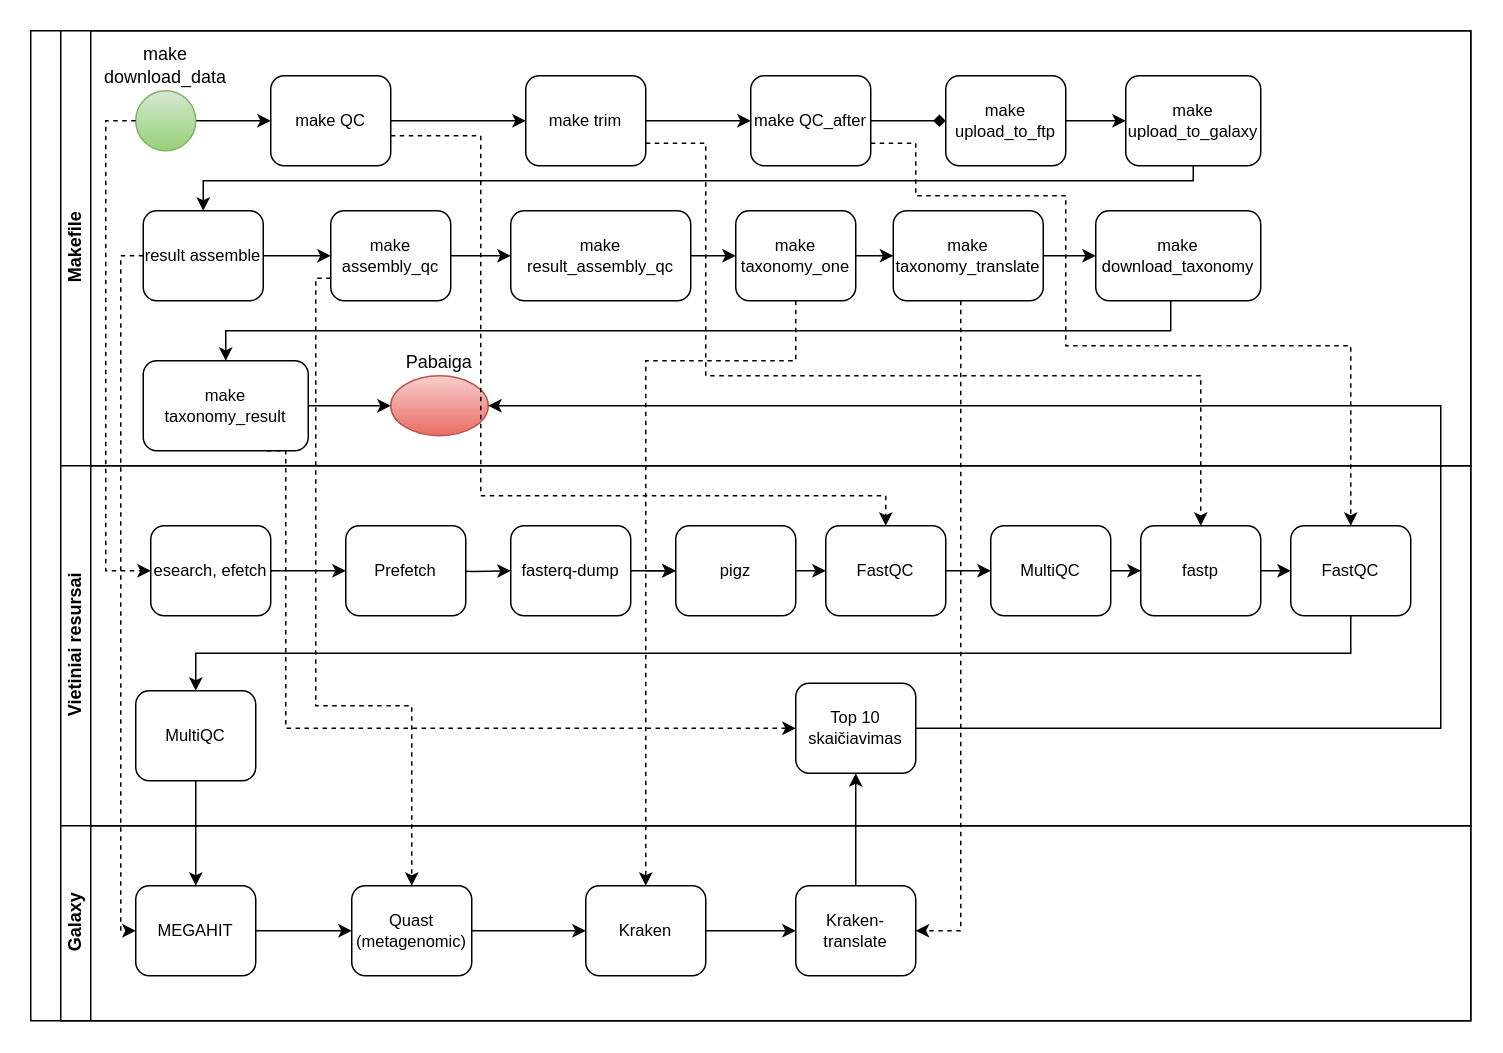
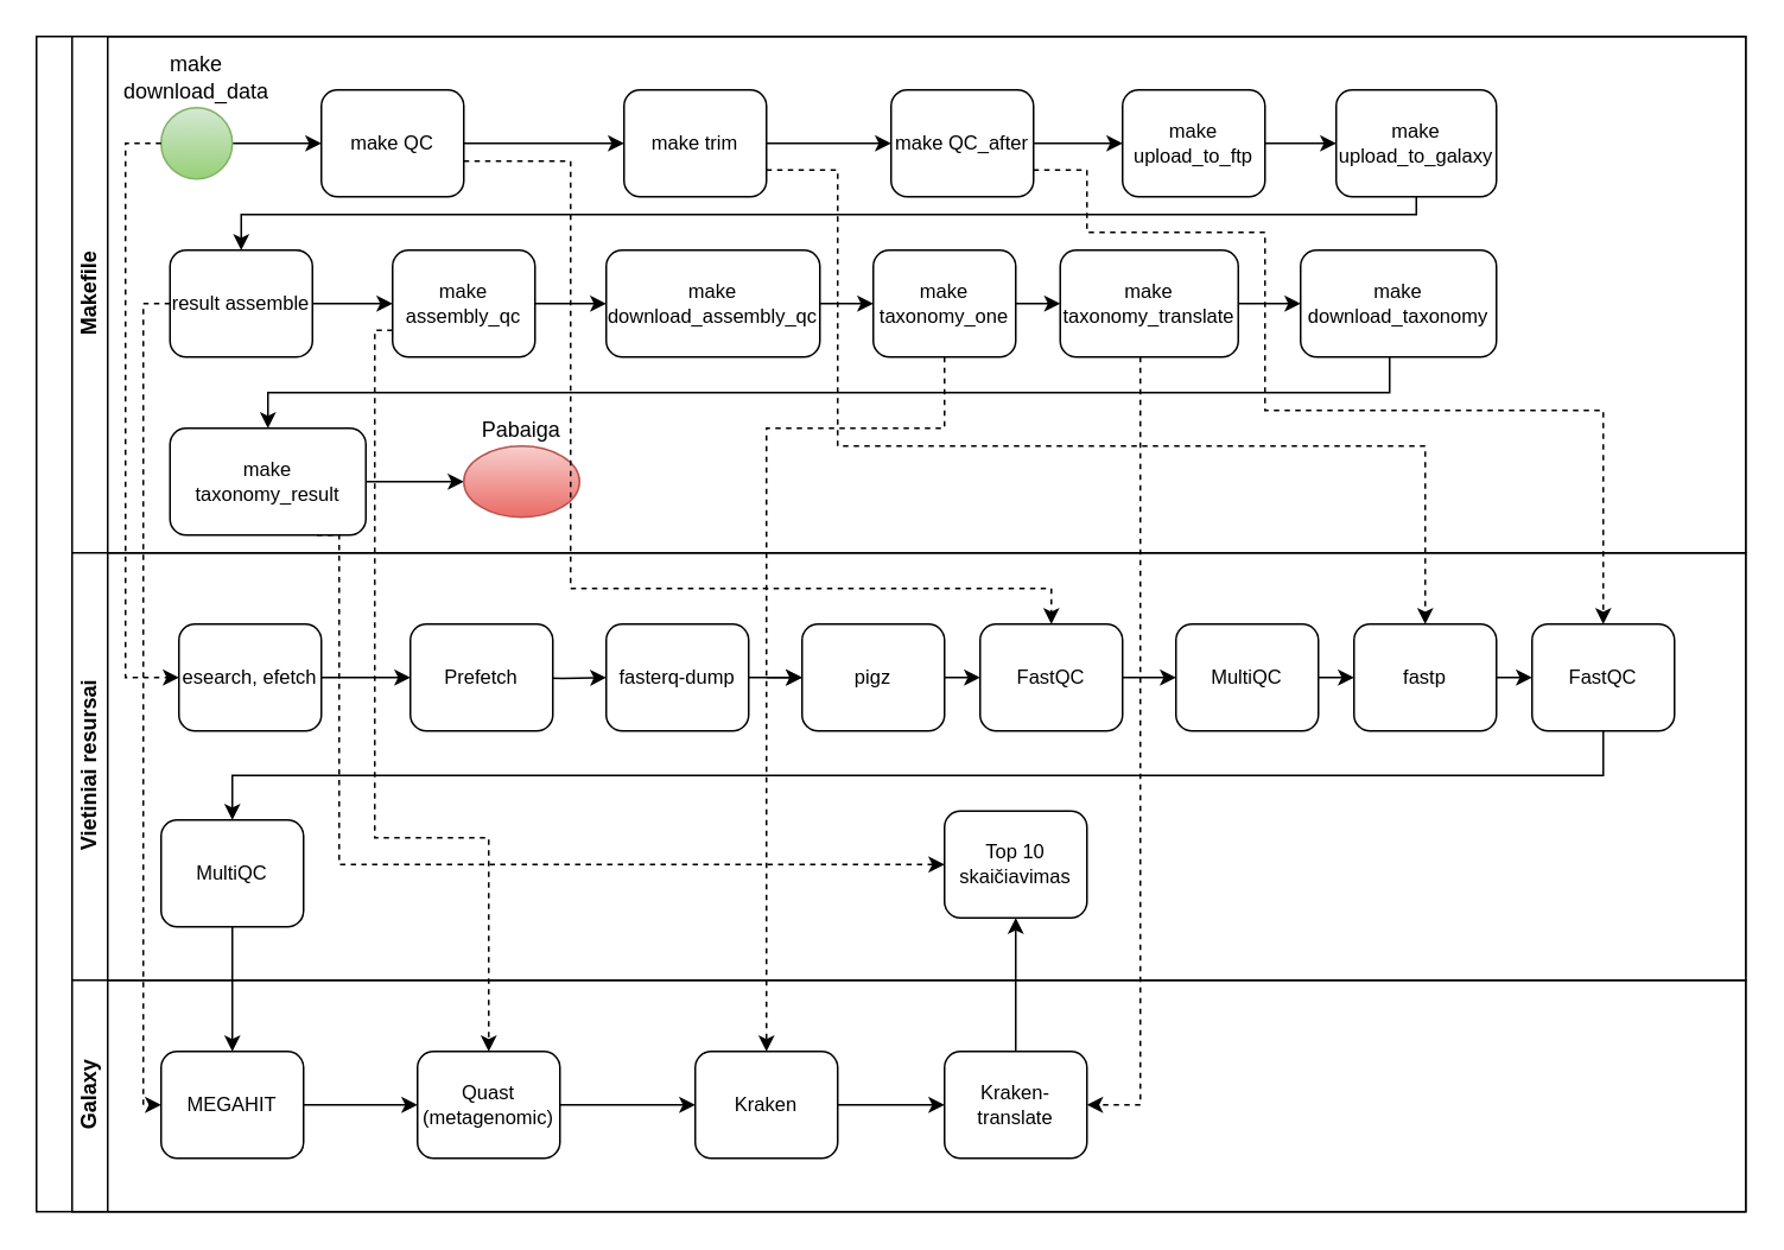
  <mxCell id="0" />
  <mxCell id="1" parent="0" />
  <mxCell id="2" value="" style="swimlane;html=1;childLayout=stackLayout;resizeParent=1;resizeParentMax=0;horizontal=0;startSize=20;horizontalStack=0;" parent="1" vertex="1"><mxGeometry x="20" y="20" width="960" height="660" as="geometry" /></mxCell>
  <mxCell id="3" value="Makefile" style="swimlane;html=1;startSize=20;horizontal=0;" parent="2" vertex="1"><mxGeometry x="20" width="940" height="290" as="geometry" /></mxCell>
  <mxCell id="4" value="" style="edgeStyle=orthogonalEdgeStyle;rounded=0;orthogonalLoop=1;jettySize=auto;html=1;fontSize=11;entryX=0;entryY=0.5;entryDx=0;entryDy=0;" parent="3" source="5" target="7" edge="1"><mxGeometry relative="1" as="geometry"><mxPoint x="120.0" y="60.043" as="targetPoint" /></mxGeometry></mxCell>
  <mxCell id="5" value="make download_data" style="ellipse;whiteSpace=wrap;html=1;fillColor=#d5e8d4;gradientColor=#97d077;strokeColor=#82b366;labelPosition=center;verticalLabelPosition=top;align=center;verticalAlign=bottom;" parent="3" vertex="1"><mxGeometry x="50" y="40" width="40" height="40" as="geometry" /></mxCell>
  <mxCell id="6" style="edgeStyle=orthogonalEdgeStyle;rounded=0;orthogonalLoop=1;jettySize=auto;html=1;fontSize=11;" parent="3" source="7" target="9" edge="1"><mxGeometry relative="1" as="geometry" /></mxCell>
  <mxCell id="7" value="make QC" style="rounded=1;whiteSpace=wrap;html=1;fontFamily=Helvetica;fontSize=11;fontColor=#000000;align=center;" parent="3" vertex="1"><mxGeometry x="140" y="30" width="80" height="60" as="geometry" /></mxCell>
  <mxCell id="8" style="edgeStyle=orthogonalEdgeStyle;rounded=0;orthogonalLoop=1;jettySize=auto;html=1;exitX=1;exitY=0.5;exitDx=0;exitDy=0;entryX=0;entryY=0.5;entryDx=0;entryDy=0;" parent="3" source="9" target="11" edge="1"><mxGeometry relative="1" as="geometry" /></mxCell>
  <mxCell id="9" value="make trim" style="rounded=1;whiteSpace=wrap;html=1;fontFamily=Helvetica;fontSize=11;fontColor=#000000;align=center;glass=0;shadow=0;" parent="3" vertex="1"><mxGeometry x="310" y="30" width="80" height="60" as="geometry" /></mxCell>
- <mxCell id="10" style="edgeStyle=orthogonalEdgeStyle;rounded=0;orthogonalLoop=1;jettySize=auto;html=1;entryX=0;entryY=0.5;entryDx=0;entryDy=0;endArrow=diamond;" parent="3" source="11" target="13" edge="1"><mxGeometry relative="1" as="geometry" /></mxCell>
+ <mxCell id="10" style="edgeStyle=orthogonalEdgeStyle;rounded=0;orthogonalLoop=1;jettySize=auto;html=1;entryX=0;entryY=0.5;entryDx=0;entryDy=0;" parent="3" source="11" target="13" edge="1"><mxGeometry relative="1" as="geometry" /></mxCell>
  <mxCell id="11" value="make QC_after" style="rounded=1;whiteSpace=wrap;html=1;fontFamily=Helvetica;fontSize=11;fontColor=#000000;align=center;glass=0;shadow=0;" parent="3" vertex="1"><mxGeometry x="460" y="30" width="80" height="60" as="geometry" /></mxCell>
  <mxCell id="12" style="edgeStyle=orthogonalEdgeStyle;rounded=0;orthogonalLoop=1;jettySize=auto;html=1;exitX=1;exitY=0.5;exitDx=0;exitDy=0;entryX=0;entryY=0.5;entryDx=0;entryDy=0;" parent="3" source="13" target="15" edge="1"><mxGeometry relative="1" as="geometry" /></mxCell>
  <mxCell id="13" value="make upload_to_ftp" style="rounded=1;whiteSpace=wrap;html=1;fontFamily=Helvetica;fontSize=11;fontColor=#000000;align=center;glass=0;shadow=0;" parent="3" vertex="1"><mxGeometry x="590" y="30" width="80" height="60" as="geometry" /></mxCell>
  <mxCell id="14" style="edgeStyle=orthogonalEdgeStyle;rounded=0;orthogonalLoop=1;jettySize=auto;html=1;entryX=0.5;entryY=0;entryDx=0;entryDy=0;" parent="3" source="15" target="17" edge="1"><mxGeometry relative="1" as="geometry"><Array as="points"><mxPoint x="755" y="100" /><mxPoint x="95" y="100" /></Array></mxGeometry></mxCell>
  <mxCell id="15" value="&lt;p dir=&quot;auto&quot;&gt;make upload_to_galaxy&lt;/p&gt;" style="rounded=1;whiteSpace=wrap;html=1;fontFamily=Helvetica;fontSize=11;fontColor=#000000;align=center;glass=0;shadow=0;" parent="3" vertex="1"><mxGeometry x="710" y="30" width="90" height="60" as="geometry" /></mxCell>
  <mxCell id="16" style="edgeStyle=orthogonalEdgeStyle;rounded=0;orthogonalLoop=1;jettySize=auto;html=1;" parent="3" source="17" target="19" edge="1"><mxGeometry relative="1" as="geometry" /></mxCell>
  <mxCell id="17" value="&lt;p dir=&quot;auto&quot;&gt;result assemble&lt;/p&gt;" style="rounded=1;whiteSpace=wrap;html=1;fontFamily=Helvetica;fontSize=11;fontColor=#000000;align=center;glass=0;shadow=0;" parent="3" vertex="1"><mxGeometry x="55" y="120" width="80" height="60" as="geometry" /></mxCell>
  <mxCell id="18" style="edgeStyle=orthogonalEdgeStyle;rounded=0;orthogonalLoop=1;jettySize=auto;html=1;exitX=1;exitY=0.5;exitDx=0;exitDy=0;entryX=0;entryY=0.5;entryDx=0;entryDy=0;" parent="3" source="19" target="21" edge="1"><mxGeometry relative="1" as="geometry" /></mxCell>
  <mxCell id="19" value="&lt;p dir=&quot;auto&quot;&gt;make assembly_qc&lt;/p&gt;" style="rounded=1;whiteSpace=wrap;html=1;fontFamily=Helvetica;fontSize=11;fontColor=#000000;align=center;glass=0;shadow=0;" parent="3" vertex="1"><mxGeometry x="180" y="120" width="80" height="60" as="geometry" /></mxCell>
  <mxCell id="20" style="edgeStyle=orthogonalEdgeStyle;rounded=0;orthogonalLoop=1;jettySize=auto;html=1;entryX=0;entryY=0.5;entryDx=0;entryDy=0;" parent="3" source="21" target="23" edge="1"><mxGeometry relative="1" as="geometry" /></mxCell>
- <mxCell id="21" value="&lt;p dir=&quot;auto&quot;&gt;make result_assembly_qc&lt;/p&gt;" style="rounded=1;whiteSpace=wrap;html=1;fontFamily=Helvetica;fontSize=11;fontColor=#000000;align=center;glass=0;shadow=0;" parent="3" vertex="1"><mxGeometry x="300" y="120" width="120" height="60" as="geometry" /></mxCell>
+ <mxCell id="21" value="&lt;p dir=&quot;auto&quot;&gt;make download_assembly_qc&lt;/p&gt;" style="rounded=1;whiteSpace=wrap;html=1;fontFamily=Helvetica;fontSize=11;fontColor=#000000;align=center;glass=0;shadow=0;" parent="3" vertex="1"><mxGeometry x="300" y="120" width="120" height="60" as="geometry" /></mxCell>
  <mxCell id="22" style="edgeStyle=orthogonalEdgeStyle;rounded=0;orthogonalLoop=1;jettySize=auto;html=1;" parent="3" source="23" target="25" edge="1"><mxGeometry relative="1" as="geometry" /></mxCell>
  <mxCell id="23" value="&lt;p dir=&quot;auto&quot;&gt;make taxonomy_one&lt;/p&gt;" style="rounded=1;whiteSpace=wrap;html=1;fontFamily=Helvetica;fontSize=11;fontColor=#000000;align=center;glass=0;shadow=0;" parent="3" vertex="1"><mxGeometry x="450" y="120" width="80" height="60" as="geometry" /></mxCell>
  <mxCell id="24" style="edgeStyle=orthogonalEdgeStyle;rounded=0;orthogonalLoop=1;jettySize=auto;html=1;exitX=1;exitY=0.5;exitDx=0;exitDy=0;entryX=0;entryY=0.5;entryDx=0;entryDy=0;" parent="3" source="25" target="27" edge="1"><mxGeometry relative="1" as="geometry"><mxPoint x="715" y="200" as="targetPoint" /></mxGeometry></mxCell>
  <mxCell id="25" value="&lt;p dir=&quot;auto&quot;&gt;make taxonomy_translate&lt;/p&gt;" style="rounded=1;whiteSpace=wrap;html=1;fontFamily=Helvetica;fontSize=11;fontColor=#000000;align=center;glass=0;shadow=0;" parent="3" vertex="1"><mxGeometry x="555" y="120" width="100" height="60" as="geometry" /></mxCell>
  <mxCell id="26" style="edgeStyle=orthogonalEdgeStyle;rounded=0;orthogonalLoop=1;jettySize=auto;html=1;entryX=0.5;entryY=0;entryDx=0;entryDy=0;" parent="3" source="27" target="29" edge="1"><mxGeometry relative="1" as="geometry"><Array as="points"><mxPoint x="740" y="200" /></Array></mxGeometry></mxCell>
  <mxCell id="27" value="&lt;p dir=&quot;auto&quot;&gt;make download_taxonomy&lt;/p&gt;" style="rounded=1;whiteSpace=wrap;html=1;fontFamily=Helvetica;fontSize=11;fontColor=#000000;align=center;glass=0;shadow=0;" parent="3" vertex="1"><mxGeometry x="690" y="120" width="110" height="60" as="geometry" /></mxCell>
  <mxCell id="28" style="edgeStyle=orthogonalEdgeStyle;rounded=0;orthogonalLoop=1;jettySize=auto;html=1;" parent="3" source="29" target="30" edge="1"><mxGeometry relative="1" as="geometry" /></mxCell>
  <mxCell id="29" value="&lt;p dir=&quot;auto&quot;&gt;make taxonomy_result&lt;/p&gt;" style="rounded=1;whiteSpace=wrap;html=1;fontFamily=Helvetica;fontSize=11;fontColor=#000000;align=center;glass=0;shadow=0;" parent="3" vertex="1"><mxGeometry x="55" y="220" width="110" height="60" as="geometry" /></mxCell>
  <mxCell id="30" value="Pabaiga" style="ellipse;whiteSpace=wrap;html=1;fillColor=#f8cecc;gradientColor=#ea6b66;strokeColor=#b85450;labelPosition=center;verticalLabelPosition=top;align=center;verticalAlign=bottom;" parent="3" vertex="1"><mxGeometry x="220" y="230" width="65" height="40" as="geometry" /></mxCell>
  <mxCell id="31" value="Vietiniai resursai" style="swimlane;html=1;startSize=20;horizontal=0;" parent="2" vertex="1"><mxGeometry x="20" y="290" width="940" height="240" as="geometry" /></mxCell>
  <mxCell id="32" style="edgeStyle=orthogonalEdgeStyle;rounded=0;orthogonalLoop=1;jettySize=auto;html=1;exitX=1;exitY=0.5;exitDx=0;exitDy=0;entryX=0;entryY=0.5;entryDx=0;entryDy=0;" parent="31" source="33" target="35" edge="1"><mxGeometry relative="1" as="geometry" /></mxCell>
  <mxCell id="33" value="esearch, efetch" style="rounded=1;whiteSpace=wrap;html=1;fontFamily=Helvetica;fontSize=11;fontColor=#000000;align=center;" parent="31" vertex="1"><mxGeometry x="60" y="40" width="80" height="60" as="geometry" /></mxCell>
  <mxCell id="34" style="edgeStyle=orthogonalEdgeStyle;rounded=0;orthogonalLoop=1;jettySize=auto;html=1;exitX=1;exitY=0.5;exitDx=0;exitDy=0;entryX=0;entryY=0.5;entryDx=0;entryDy=0;" parent="31" target="38" edge="1"><mxGeometry relative="1" as="geometry"><mxPoint x="250" y="70" as="sourcePoint" /></mxGeometry></mxCell>
  <mxCell id="35" value="Prefetch" style="rounded=1;whiteSpace=wrap;html=1;fontFamily=Helvetica;fontSize=11;fontColor=#000000;align=center;" parent="31" vertex="1"><mxGeometry x="190" y="40" width="80" height="60" as="geometry" /></mxCell>
  <mxCell id="36" style="edgeStyle=orthogonalEdgeStyle;rounded=0;orthogonalLoop=1;jettySize=auto;html=1;exitX=1;exitY=0.5;exitDx=0;exitDy=0;entryX=0;entryY=0.5;entryDx=0;entryDy=0;" parent="31" target="40" edge="1"><mxGeometry relative="1" as="geometry"><mxPoint x="390" y="70" as="sourcePoint" /></mxGeometry></mxCell>
  <mxCell id="37" style="edgeStyle=orthogonalEdgeStyle;rounded=0;orthogonalLoop=1;jettySize=auto;html=1;exitX=1;exitY=0.5;exitDx=0;exitDy=0;entryX=0;entryY=0.5;entryDx=0;entryDy=0;" parent="31" source="38" target="40" edge="1"><mxGeometry relative="1" as="geometry" /></mxCell>
  <mxCell id="38" value="fasterq-dump" style="rounded=1;whiteSpace=wrap;html=1;fontFamily=Helvetica;fontSize=11;fontColor=#000000;align=center;" parent="31" vertex="1"><mxGeometry x="300" y="40" width="80" height="60" as="geometry" /></mxCell>
  <mxCell id="39" style="edgeStyle=orthogonalEdgeStyle;rounded=0;orthogonalLoop=1;jettySize=auto;html=1;exitX=1;exitY=0.5;exitDx=0;exitDy=0;entryX=0;entryY=0.5;entryDx=0;entryDy=0;" parent="31" source="40" target="42" edge="1"><mxGeometry relative="1" as="geometry" /></mxCell>
  <mxCell id="40" value="pigz" style="rounded=1;whiteSpace=wrap;html=1;fontFamily=Helvetica;fontSize=11;fontColor=#000000;align=center;" parent="31" vertex="1"><mxGeometry x="410" y="40" width="80" height="60" as="geometry" /></mxCell>
  <mxCell id="41" style="edgeStyle=orthogonalEdgeStyle;rounded=0;orthogonalLoop=1;jettySize=auto;html=1;exitX=1;exitY=0.5;exitDx=0;exitDy=0;" parent="31" source="42" target="44" edge="1"><mxGeometry relative="1" as="geometry" /></mxCell>
  <mxCell id="42" value="FastQC" style="rounded=1;whiteSpace=wrap;html=1;fontFamily=Helvetica;fontSize=11;fontColor=#000000;align=center;" parent="31" vertex="1"><mxGeometry x="510" y="40" width="80" height="60" as="geometry" /></mxCell>
  <mxCell id="43" style="edgeStyle=orthogonalEdgeStyle;rounded=0;orthogonalLoop=1;jettySize=auto;html=1;exitX=1;exitY=0.5;exitDx=0;exitDy=0;entryX=0;entryY=0.5;entryDx=0;entryDy=0;" parent="31" source="44" target="47" edge="1"><mxGeometry relative="1" as="geometry" /></mxCell>
  <mxCell id="44" value="MultiQC" style="rounded=1;whiteSpace=wrap;html=1;fontFamily=Helvetica;fontSize=11;fontColor=#000000;align=center;" parent="31" vertex="1"><mxGeometry x="620" y="40" width="80" height="60" as="geometry" /></mxCell>
  <mxCell id="45" value="MultiQC" style="rounded=1;whiteSpace=wrap;html=1;fontFamily=Helvetica;fontSize=11;fontColor=#000000;align=center;" parent="31" vertex="1"><mxGeometry x="50" y="150" width="80" height="60" as="geometry" /></mxCell>
  <mxCell id="46" style="edgeStyle=orthogonalEdgeStyle;rounded=0;orthogonalLoop=1;jettySize=auto;html=1;exitX=1;exitY=0.5;exitDx=0;exitDy=0;entryX=0;entryY=0.5;entryDx=0;entryDy=0;" parent="31" source="47" target="49" edge="1"><mxGeometry relative="1" as="geometry" /></mxCell>
  <mxCell id="47" value="fastp" style="rounded=1;whiteSpace=wrap;html=1;fontFamily=Helvetica;fontSize=11;fontColor=#000000;align=center;" parent="31" vertex="1"><mxGeometry x="720" y="40" width="80" height="60" as="geometry" /></mxCell>
  <mxCell id="48" style="edgeStyle=orthogonalEdgeStyle;rounded=0;orthogonalLoop=1;jettySize=auto;html=1;exitX=0.5;exitY=1;exitDx=0;exitDy=0;entryX=0.5;entryY=0;entryDx=0;entryDy=0;" parent="31" source="49" target="45" edge="1"><mxGeometry relative="1" as="geometry" /></mxCell>
  <mxCell id="49" value="FastQC" style="rounded=1;whiteSpace=wrap;html=1;fontFamily=Helvetica;fontSize=11;fontColor=#000000;align=center;" parent="31" vertex="1"><mxGeometry x="820" y="40" width="80" height="60" as="geometry" /></mxCell>
  <mxCell id="50" value="&lt;div&gt;Top 10 &lt;br&gt;&lt;/div&gt;&lt;div&gt;skaičiavimas&lt;/div&gt;" style="rounded=1;whiteSpace=wrap;html=1;fontFamily=Helvetica;fontSize=11;fontColor=#000000;align=center;" parent="31" vertex="1"><mxGeometry x="490" y="145" width="80" height="60" as="geometry" /></mxCell>
  <mxCell id="51" value="Galaxy" style="swimlane;html=1;startSize=20;horizontal=0;" parent="2" vertex="1"><mxGeometry x="20" y="530" width="940" height="130" as="geometry" /></mxCell>
  <mxCell id="52" style="edgeStyle=orthogonalEdgeStyle;rounded=0;orthogonalLoop=1;jettySize=auto;html=1;entryX=0;entryY=0.5;entryDx=0;entryDy=0;" parent="51" source="53" target="55" edge="1"><mxGeometry relative="1" as="geometry" /></mxCell>
  <mxCell id="53" value="MEGAHIT" style="rounded=1;whiteSpace=wrap;html=1;fontFamily=Helvetica;fontSize=11;fontColor=#000000;align=center;" parent="51" vertex="1"><mxGeometry x="50" y="40" width="80" height="60" as="geometry" /></mxCell>
  <mxCell id="54" style="edgeStyle=orthogonalEdgeStyle;rounded=0;orthogonalLoop=1;jettySize=auto;html=1;exitX=1;exitY=0.5;exitDx=0;exitDy=0;entryX=0;entryY=0.5;entryDx=0;entryDy=0;" parent="51" source="55" target="57" edge="1"><mxGeometry relative="1" as="geometry" /></mxCell>
  <mxCell id="55" value="Quast (metagenomic)" style="rounded=1;whiteSpace=wrap;html=1;fontFamily=Helvetica;fontSize=11;fontColor=#000000;align=center;" parent="51" vertex="1"><mxGeometry x="194" y="40" width="80" height="60" as="geometry" /></mxCell>
  <mxCell id="56" style="edgeStyle=orthogonalEdgeStyle;rounded=0;orthogonalLoop=1;jettySize=auto;html=1;exitX=1;exitY=0.5;exitDx=0;exitDy=0;entryX=0;entryY=0.5;entryDx=0;entryDy=0;" parent="51" source="57" target="58" edge="1"><mxGeometry relative="1" as="geometry" /></mxCell>
  <mxCell id="57" value="Kraken" style="rounded=1;whiteSpace=wrap;html=1;fontFamily=Helvetica;fontSize=11;fontColor=#000000;align=center;" parent="51" vertex="1"><mxGeometry x="350" y="40" width="80" height="60" as="geometry" /></mxCell>
  <mxCell id="58" value="Kraken-translate" style="rounded=1;whiteSpace=wrap;html=1;fontFamily=Helvetica;fontSize=11;fontColor=#000000;align=center;" parent="51" vertex="1"><mxGeometry x="490" y="40" width="80" height="60" as="geometry" /></mxCell>
  <mxCell id="59" style="edgeStyle=orthogonalEdgeStyle;rounded=0;orthogonalLoop=1;jettySize=auto;html=1;exitX=0.5;exitY=1;exitDx=0;exitDy=0;entryX=0.5;entryY=0;entryDx=0;entryDy=0;" parent="2" source="45" target="53" edge="1"><mxGeometry relative="1" as="geometry" /></mxCell>
  <mxCell id="60" style="edgeStyle=orthogonalEdgeStyle;rounded=0;orthogonalLoop=1;jettySize=auto;html=1;exitX=0.5;exitY=0;exitDx=0;exitDy=0;entryX=0.5;entryY=1;entryDx=0;entryDy=0;" parent="2" source="58" target="50" edge="1"><mxGeometry relative="1" as="geometry" /></mxCell>
- <mxCell id="61" style="edgeStyle=orthogonalEdgeStyle;rounded=0;orthogonalLoop=1;jettySize=auto;html=1;entryX=1;entryY=0.5;entryDx=0;entryDy=0;" parent="2" source="50" target="30" edge="1"><mxGeometry relative="1" as="geometry"><Array as="points"><mxPoint x="940" y="465" /><mxPoint x="940" y="250" /></Array></mxGeometry></mxCell>
  <mxCell id="62" style="edgeStyle=orthogonalEdgeStyle;rounded=0;orthogonalLoop=1;jettySize=auto;html=1;entryX=0;entryY=0.5;entryDx=0;entryDy=0;dashed=1;" parent="2" source="5" target="33" edge="1"><mxGeometry relative="1" as="geometry"><Array as="points"><mxPoint x="50" y="60" /><mxPoint x="50" y="360" /></Array></mxGeometry></mxCell>
  <mxCell id="63" style="edgeStyle=orthogonalEdgeStyle;rounded=0;orthogonalLoop=1;jettySize=auto;html=1;entryX=0.5;entryY=0;entryDx=0;entryDy=0;dashed=1;" parent="2" source="7" target="42" edge="1"><mxGeometry relative="1" as="geometry"><Array as="points"><mxPoint x="300" y="70" /><mxPoint x="300" y="310" /><mxPoint x="570" y="310" /></Array></mxGeometry></mxCell>
  <mxCell id="64" style="edgeStyle=orthogonalEdgeStyle;rounded=0;orthogonalLoop=1;jettySize=auto;html=1;exitX=1;exitY=0.75;exitDx=0;exitDy=0;entryX=0.5;entryY=0;entryDx=0;entryDy=0;dashed=1;" parent="2" source="9" target="47" edge="1"><mxGeometry relative="1" as="geometry"><Array as="points"><mxPoint x="450" y="75" /><mxPoint x="450" y="230" /><mxPoint x="780" y="230" /></Array></mxGeometry></mxCell>
  <mxCell id="65" style="edgeStyle=orthogonalEdgeStyle;rounded=0;orthogonalLoop=1;jettySize=auto;html=1;exitX=1;exitY=0.75;exitDx=0;exitDy=0;entryX=0.5;entryY=0;entryDx=0;entryDy=0;dashed=1;" parent="2" source="11" target="49" edge="1"><mxGeometry relative="1" as="geometry"><Array as="points"><mxPoint x="590" y="75" /><mxPoint x="590" y="110" /><mxPoint x="690" y="110" /><mxPoint x="690" y="210" /><mxPoint x="880" y="210" /></Array></mxGeometry></mxCell>
  <mxCell id="66" style="edgeStyle=orthogonalEdgeStyle;rounded=0;orthogonalLoop=1;jettySize=auto;html=1;exitX=0;exitY=0.5;exitDx=0;exitDy=0;entryX=0;entryY=0.5;entryDx=0;entryDy=0;dashed=1;" parent="2" source="17" target="53" edge="1"><mxGeometry relative="1" as="geometry"><Array as="points"><mxPoint x="60" y="150" /><mxPoint x="60" y="600" /></Array></mxGeometry></mxCell>
  <mxCell id="67" style="edgeStyle=orthogonalEdgeStyle;rounded=0;orthogonalLoop=1;jettySize=auto;html=1;exitX=0;exitY=0.75;exitDx=0;exitDy=0;entryX=0.5;entryY=0;entryDx=0;entryDy=0;dashed=1;" parent="2" source="19" target="55" edge="1"><mxGeometry relative="1" as="geometry"><Array as="points"><mxPoint x="190" y="165" /><mxPoint x="190" y="450" /><mxPoint x="254" y="450" /></Array></mxGeometry></mxCell>
  <mxCell id="68" style="edgeStyle=orthogonalEdgeStyle;rounded=0;orthogonalLoop=1;jettySize=auto;html=1;entryX=0.5;entryY=0;entryDx=0;entryDy=0;dashed=1;" parent="2" source="23" target="57" edge="1"><mxGeometry relative="1" as="geometry"><Array as="points"><mxPoint x="510" y="220" /><mxPoint x="410" y="220" /></Array></mxGeometry></mxCell>
  <mxCell id="69" style="edgeStyle=orthogonalEdgeStyle;rounded=0;orthogonalLoop=1;jettySize=auto;html=1;entryX=1;entryY=0.5;entryDx=0;entryDy=0;dashed=1;" parent="2" source="25" target="58" edge="1"><mxGeometry relative="1" as="geometry"><Array as="points"><mxPoint x="620" y="600" /></Array></mxGeometry></mxCell>
  <mxCell id="70" style="edgeStyle=orthogonalEdgeStyle;rounded=0;orthogonalLoop=1;jettySize=auto;html=1;exitX=0.75;exitY=1;exitDx=0;exitDy=0;entryX=0;entryY=0.5;entryDx=0;entryDy=0;dashed=1;" parent="2" source="29" target="50" edge="1"><mxGeometry relative="1" as="geometry"><Array as="points"><mxPoint x="170" y="280" /><mxPoint x="170" y="465" /></Array></mxGeometry></mxCell>
